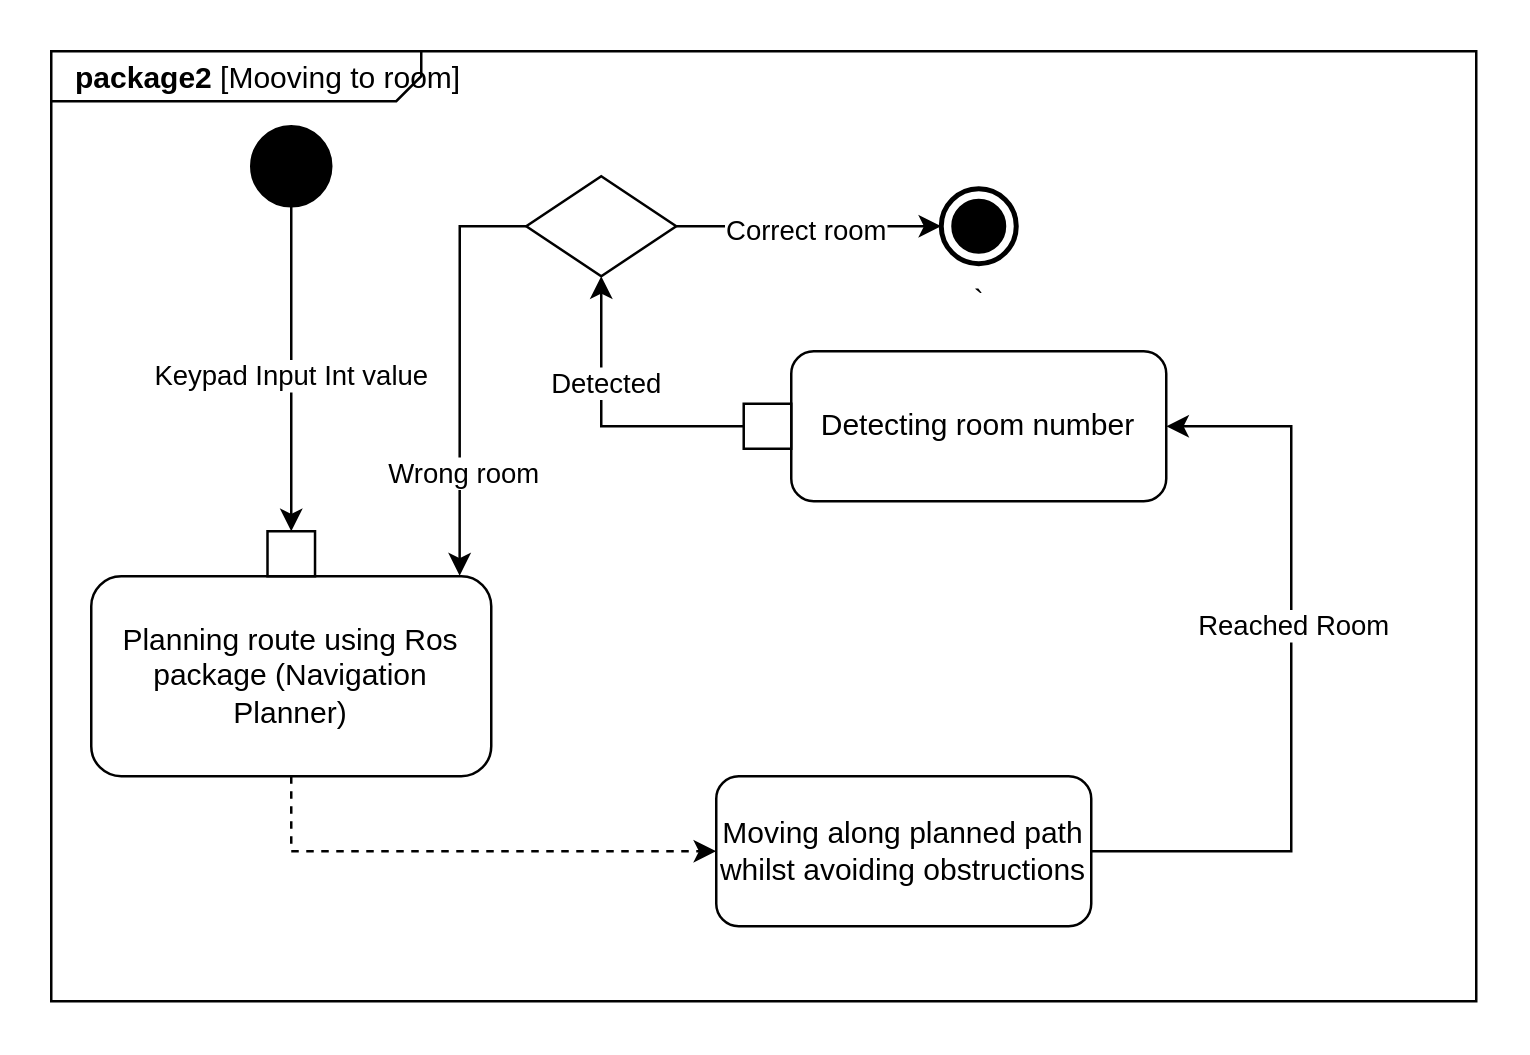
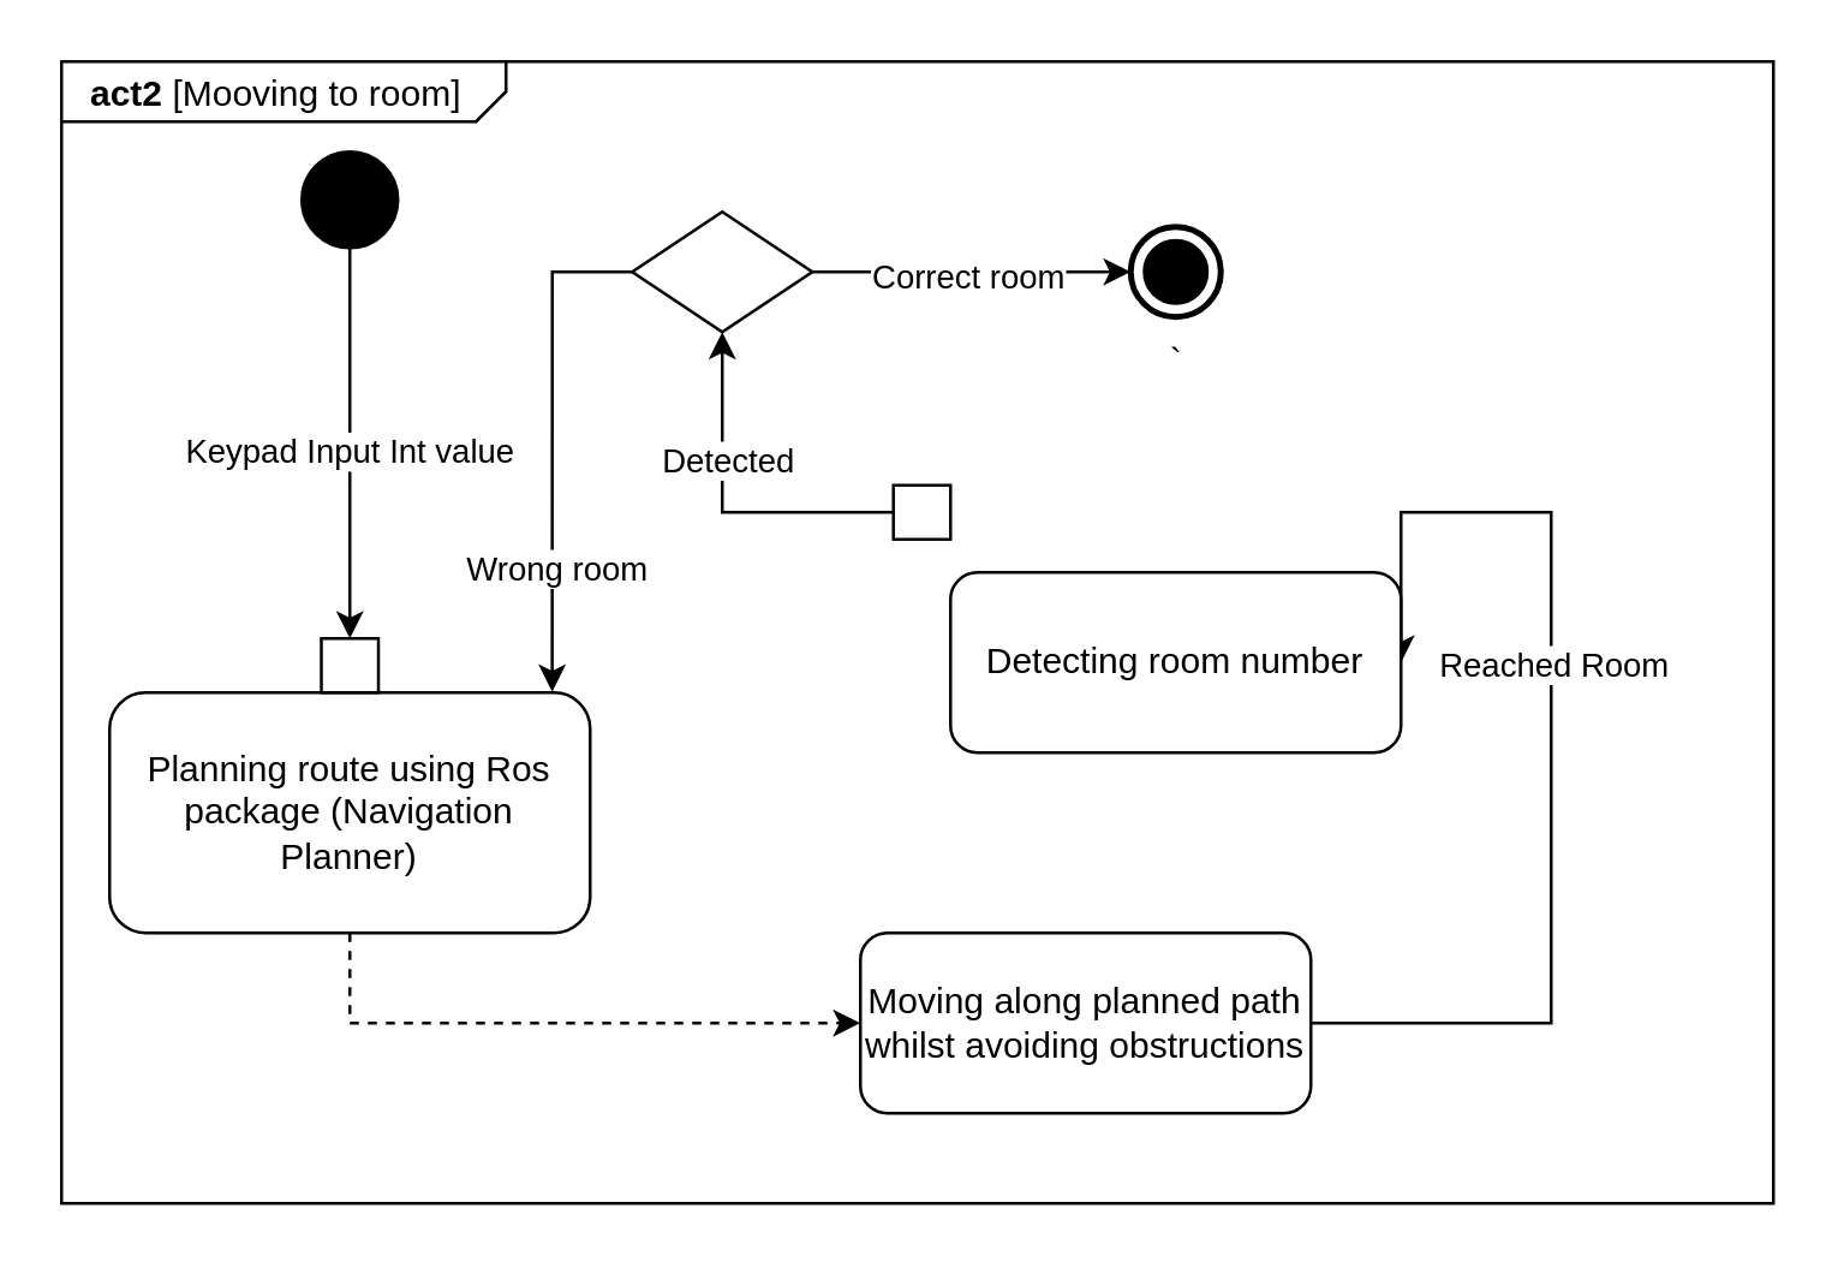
  <mxCell id="0" />
  <mxCell id="1" parent="0" />
- <mxCell id="2" value="&lt;p style=&quot;margin:0px;margin-top:4px;margin-left:10px;text-align:left;&quot;&gt;&lt;b&gt;package2&lt;/b&gt;   [Mooving to room]&lt;/p&gt;" style="html=1;shape=mxgraph.sysml.package;align=left;spacingLeft=5;verticalAlign=top;spacingTop=-3;labelX=148.07;html=1;overflow=fill;" vertex="1" parent="1"><mxGeometry x="20" y="20" width="570" height="380" as="geometry" /></mxCell>
+ <mxCell id="2" value="&lt;p style=&quot;margin:0px;margin-top:4px;margin-left:10px;text-align:left;&quot;&gt;&lt;b&gt;act2&lt;/b&gt;   [Mooving to room]&lt;/p&gt;" style="html=1;shape=mxgraph.sysml.package;align=left;spacingLeft=5;verticalAlign=top;spacingTop=-3;labelX=148.07;html=1;overflow=fill;" vertex="1" parent="1"><mxGeometry x="20" y="20" width="570" height="380" as="geometry" /></mxCell>
  <mxCell id="3" value="" style="ellipse;whiteSpace=wrap;html=1;aspect=fixed;strokeColor=#000000;fillColor=#000000;" parent="1" vertex="1"><mxGeometry x="100" y="50" width="32" height="32" as="geometry" /></mxCell>
  <mxCell id="4" style="edgeStyle=orthogonalEdgeStyle;rounded=0;orthogonalLoop=1;jettySize=auto;html=1;exitX=0.5;exitY=1;exitDx=0;exitDy=0;entryX=0.5;entryY=0;entryDx=0;entryDy=0;" parent="1" source="3" target="13" edge="1"><mxGeometry relative="1" as="geometry"><mxPoint x="150.995" y="200" as="sourcePoint" /><mxPoint x="151" y="140" as="targetPoint" /></mxGeometry></mxCell>
  <mxCell id="5" value="Keypad Input Int value" style="edgeLabel;html=1;align=center;verticalAlign=middle;resizable=0;points=[];" vertex="1" connectable="0" parent="4"><mxGeometry x="0.028" y="-1" relative="1" as="geometry"><mxPoint as="offset" /></mxGeometry></mxCell>
  <mxCell id="6" style="edgeStyle=orthogonalEdgeStyle;rounded=0;orthogonalLoop=1;jettySize=auto;html=1;exitX=0.5;exitY=1;exitDx=0;exitDy=0;entryX=0;entryY=0.5;entryDx=0;entryDy=0;dashed=1;" parent="1" source="12" target="9" edge="1"><mxGeometry relative="1" as="geometry"><mxPoint x="151" y="320" as="sourcePoint" /></mxGeometry></mxCell>
  <mxCell id="7" style="edgeStyle=orthogonalEdgeStyle;rounded=0;orthogonalLoop=1;jettySize=auto;html=1;exitX=1;exitY=0.5;exitDx=0;exitDy=0;entryX=1;entryY=0.5;entryDx=0;entryDy=0;" parent="1" source="9" target="10" edge="1"><mxGeometry relative="1" as="geometry"><Array as="points"><mxPoint x="516" y="340" /><mxPoint x="516" y="170" /></Array></mxGeometry></mxCell>
  <mxCell id="8" value="Reached Room" style="edgeLabel;html=1;align=center;verticalAlign=middle;resizable=0;points=[];" parent="7" vertex="1" connectable="0"><mxGeometry x="0.141" relative="1" as="geometry"><mxPoint as="offset" /></mxGeometry></mxCell>
  <mxCell id="9" value="Moving along planned path whilst avoiding obstructions" style="rounded=1;whiteSpace=wrap;html=1;" parent="1" vertex="1"><mxGeometry x="286" y="310" width="150" height="60" as="geometry" /></mxCell>
- <mxCell id="10" value="Detecting room number" style="rounded=1;whiteSpace=wrap;html=1;" parent="1" vertex="1"><mxGeometry x="316" y="140" width="150" height="60" as="geometry" /></mxCell>
+ <mxCell id="10" value="Detecting room number" style="rounded=1;whiteSpace=wrap;html=1;" parent="1" vertex="1"><mxGeometry x="316" y="190" width="150" height="60" as="geometry" /></mxCell>
  <mxCell id="11" value="`" style="html=1;shape=mxgraph.sysml.actFinal;strokeWidth=2;verticalLabelPosition=bottom;verticalAlignment=top;" vertex="1" parent="1"><mxGeometry x="376" y="75" width="30" height="30" as="geometry" /></mxCell>
  <mxCell id="12" value="Planning route using Ros package (Navigation Planner)" style="shape=rect;html=1;rounded=1;whiteSpace=wrap;align=center;" vertex="1" parent="1"><mxGeometry x="36" y="230" width="160" height="80" as="geometry" /></mxCell>
  <mxCell id="13" value="" style="rounded=0;whiteSpace=wrap;html=1;" vertex="1" parent="1"><mxGeometry x="106.5" y="212" width="19.01" height="18" as="geometry" /></mxCell>
  <mxCell id="14" value="" style="rounded=0;whiteSpace=wrap;html=1;" vertex="1" parent="1"><mxGeometry x="296.99" y="161" width="19.01" height="18" as="geometry" /></mxCell>
  <mxCell id="15" value="" style="rhombus;whiteSpace=wrap;html=1;" vertex="1" parent="1"><mxGeometry x="210" y="70" width="60" height="40" as="geometry" /></mxCell>
  <mxCell id="16" style="edgeStyle=orthogonalEdgeStyle;rounded=0;orthogonalLoop=1;jettySize=auto;html=1;entryX=0.5;entryY=1;entryDx=0;entryDy=0;" edge="1" parent="1" source="14" target="15"><mxGeometry relative="1" as="geometry" /></mxCell>
  <mxCell id="17" value="Detected" style="edgeLabel;html=1;align=center;verticalAlign=middle;resizable=0;points=[];" vertex="1" connectable="0" parent="16"><mxGeometry x="0.267" y="-1" relative="1" as="geometry"><mxPoint as="offset" /></mxGeometry></mxCell>
  <mxCell id="18" style="edgeStyle=orthogonalEdgeStyle;rounded=0;orthogonalLoop=1;jettySize=auto;html=1;exitX=1;exitY=0.5;exitDx=0;exitDy=0;entryX=0;entryY=0.5;entryDx=0;entryDy=0;entryPerimeter=0;" edge="1" parent="1" source="15" target="11"><mxGeometry relative="1" as="geometry" /></mxCell>
  <mxCell id="19" value="Correct room" style="edgeLabel;html=1;align=center;verticalAlign=middle;resizable=0;points=[];" vertex="1" connectable="0" parent="18"><mxGeometry x="-0.034" y="-1" relative="1" as="geometry"><mxPoint as="offset" /></mxGeometry></mxCell>
  <mxCell id="20" style="edgeStyle=orthogonalEdgeStyle;rounded=0;orthogonalLoop=1;jettySize=auto;html=1;entryX=0.921;entryY=-0.003;entryDx=0;entryDy=0;entryPerimeter=0;" edge="1" parent="1" source="15" target="12"><mxGeometry relative="1" as="geometry" /></mxCell>
  <mxCell id="21" value="Wrong room" style="edgeLabel;html=1;align=center;verticalAlign=middle;resizable=0;points=[];" vertex="1" connectable="0" parent="20"><mxGeometry x="0.508" y="1" relative="1" as="geometry"><mxPoint as="offset" /></mxGeometry></mxCell>
